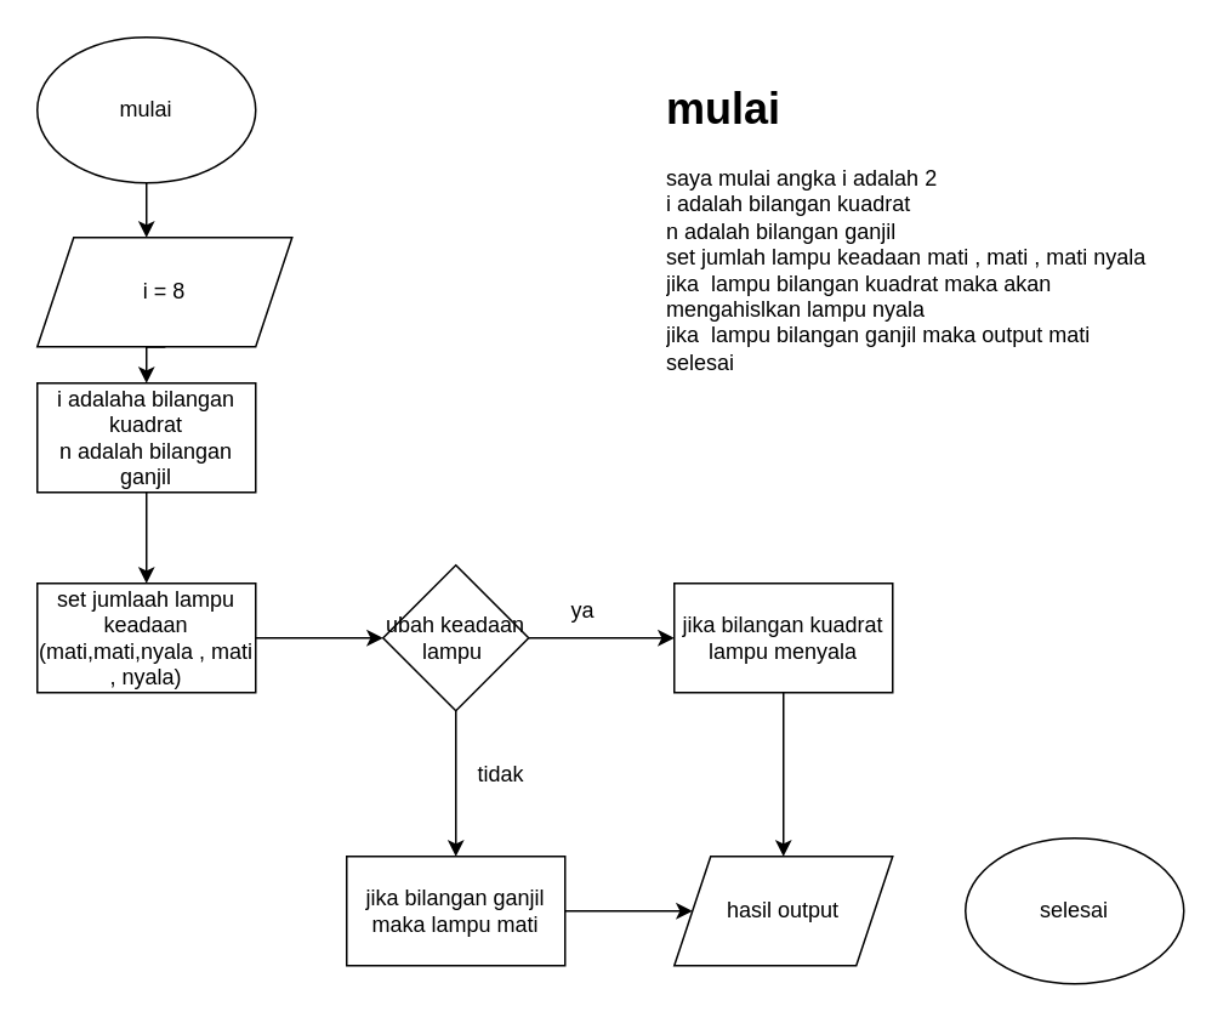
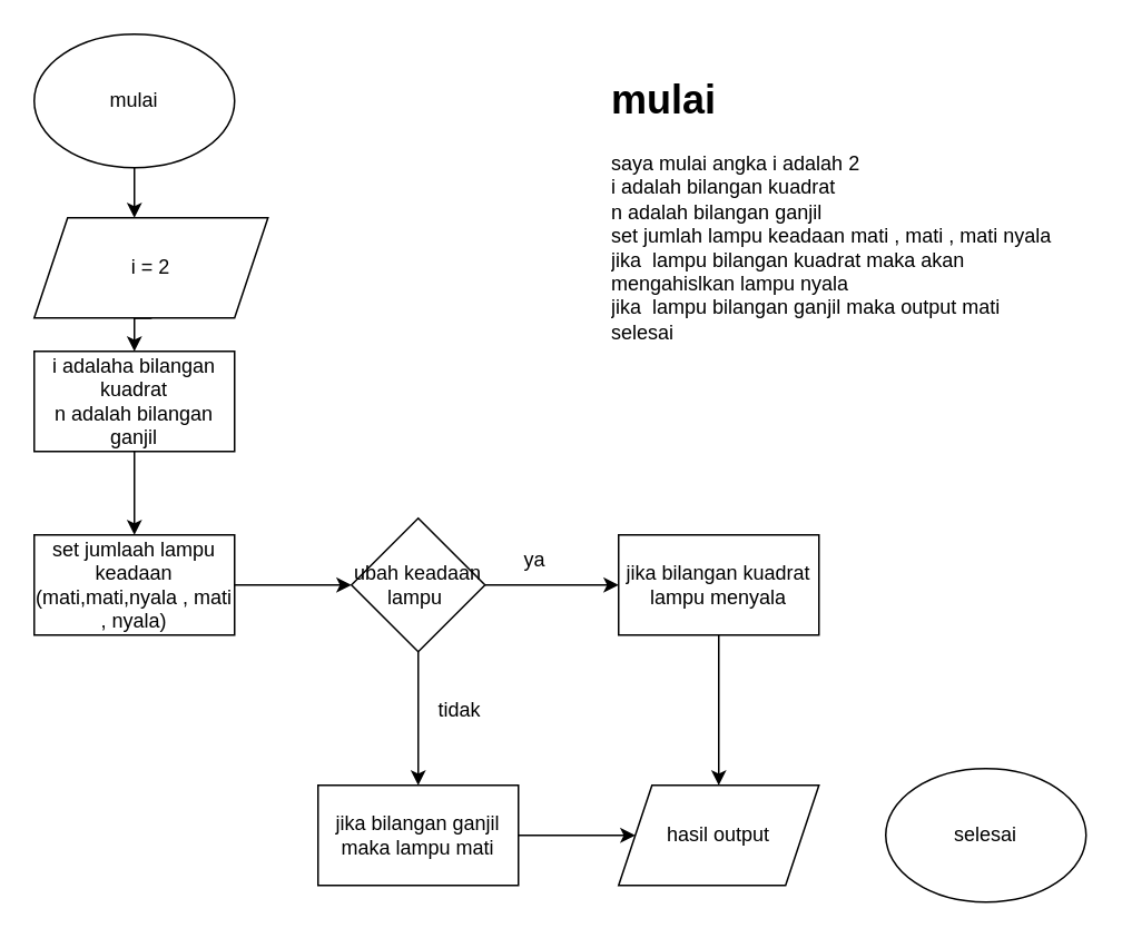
  <mxCell id="0" />
  <mxCell id="1" parent="0" />
  <mxCell id="2" style="edgeStyle=orthogonalEdgeStyle;rounded=0;orthogonalLoop=1;jettySize=auto;html=1;exitX=0.5;exitY=1;exitDx=0;exitDy=0;entryX=0.5;entryY=0;entryDx=0;entryDy=0;" edge="1" parent="1" source="3"><mxGeometry relative="1" as="geometry"><mxPoint x="80" y="130" as="targetPoint" /></mxGeometry></mxCell>
  <mxCell id="3" value="mulai" style="ellipse;whiteSpace=wrap;html=1;" vertex="1" parent="1"><mxGeometry x="20" y="20" width="120" height="80" as="geometry" /></mxCell>
  <mxCell id="4" style="edgeStyle=orthogonalEdgeStyle;rounded=0;orthogonalLoop=1;jettySize=auto;html=1;exitX=0.5;exitY=1;exitDx=0;exitDy=0;entryX=0.583;entryY=0.833;entryDx=0;entryDy=0;entryPerimeter=0;" edge="1" parent="1"><mxGeometry relative="1" as="geometry"><mxPoint x="80" y="190" as="sourcePoint" /><mxPoint x="89.96" y="179.98" as="targetPoint" /></mxGeometry></mxCell>
  <mxCell id="5" style="edgeStyle=orthogonalEdgeStyle;rounded=0;orthogonalLoop=1;jettySize=auto;html=1;entryX=0;entryY=0.5;entryDx=0;entryDy=0;" edge="1" parent="1" source="6" target="13"><mxGeometry relative="1" as="geometry" /></mxCell>
  <mxCell id="6" value="set jumlaah lampu keadaan (mati,mati,nyala , mati , nyala)" style="rounded=0;whiteSpace=wrap;html=1;" vertex="1" parent="1"><mxGeometry x="20" y="320" width="120" height="60" as="geometry" /></mxCell>
  <mxCell id="7" style="edgeStyle=orthogonalEdgeStyle;rounded=0;orthogonalLoop=1;jettySize=auto;html=1;exitX=0.5;exitY=1;exitDx=0;exitDy=0;entryX=0.5;entryY=0;entryDx=0;entryDy=0;" edge="1" parent="1" source="8" target="10"><mxGeometry relative="1" as="geometry" /></mxCell>
- <mxCell id="8" value="i = 8" style="shape=parallelogram;perimeter=parallelogramPerimeter;whiteSpace=wrap;html=1;fixedSize=1;" vertex="1" parent="1"><mxGeometry x="20" y="130" width="140" height="60" as="geometry" /></mxCell>
+ <mxCell id="8" value="i = 2" style="shape=parallelogram;perimeter=parallelogramPerimeter;whiteSpace=wrap;html=1;fixedSize=1;" vertex="1" parent="1"><mxGeometry x="20" y="130" width="140" height="60" as="geometry" /></mxCell>
  <mxCell id="9" style="edgeStyle=orthogonalEdgeStyle;rounded=0;orthogonalLoop=1;jettySize=auto;html=1;exitX=0.5;exitY=1;exitDx=0;exitDy=0;entryX=0.5;entryY=0;entryDx=0;entryDy=0;" edge="1" parent="1" source="10" target="6"><mxGeometry relative="1" as="geometry" /></mxCell>
  <mxCell id="10" value="i adalaha bilangan kuadrat&lt;br&gt;n adalah bilangan ganjil" style="rounded=0;whiteSpace=wrap;html=1;" vertex="1" parent="1"><mxGeometry x="20" y="210" width="120" height="60" as="geometry" /></mxCell>
  <mxCell id="11" style="edgeStyle=orthogonalEdgeStyle;rounded=0;orthogonalLoop=1;jettySize=auto;html=1;exitX=1;exitY=0.5;exitDx=0;exitDy=0;entryX=0;entryY=0.5;entryDx=0;entryDy=0;" edge="1" parent="1" source="13"><mxGeometry relative="1" as="geometry"><mxPoint x="370" y="350" as="targetPoint" /></mxGeometry></mxCell>
  <mxCell id="12" style="edgeStyle=orthogonalEdgeStyle;rounded=0;orthogonalLoop=1;jettySize=auto;html=1;exitX=0.5;exitY=1;exitDx=0;exitDy=0;entryX=0.5;entryY=0;entryDx=0;entryDy=0;" edge="1" parent="1" source="13"><mxGeometry relative="1" as="geometry"><mxPoint x="250" y="470" as="targetPoint" /></mxGeometry></mxCell>
  <mxCell id="13" value="ubah keadaan lampu&amp;nbsp;" style="rhombus;whiteSpace=wrap;html=1;" vertex="1" parent="1"><mxGeometry x="210" y="310" width="80" height="80" as="geometry" /></mxCell>
  <mxCell id="14" value="ya" style="text;html=1;strokeColor=none;fillColor=none;align=center;verticalAlign=middle;whiteSpace=wrap;rounded=0;" vertex="1" parent="1"><mxGeometry x="290" y="320" width="60" height="30" as="geometry" /></mxCell>
  <mxCell id="15" value="tidak" style="text;html=1;strokeColor=none;fillColor=none;align=center;verticalAlign=middle;whiteSpace=wrap;rounded=0;" vertex="1" parent="1"><mxGeometry x="245" y="410" width="60" height="30" as="geometry" /></mxCell>
  <mxCell id="16" style="edgeStyle=orthogonalEdgeStyle;rounded=0;orthogonalLoop=1;jettySize=auto;html=1;entryX=0.5;entryY=0;entryDx=0;entryDy=0;" edge="1" parent="1" source="17" target="20"><mxGeometry relative="1" as="geometry" /></mxCell>
  <mxCell id="17" value="jika bilangan kuadrat lampu menyala" style="rounded=0;whiteSpace=wrap;html=1;" vertex="1" parent="1"><mxGeometry x="370" y="320" width="120" height="60" as="geometry" /></mxCell>
  <mxCell id="18" style="edgeStyle=orthogonalEdgeStyle;rounded=0;orthogonalLoop=1;jettySize=auto;html=1;exitX=1;exitY=0.5;exitDx=0;exitDy=0;" edge="1" parent="1" source="19" target="20"><mxGeometry relative="1" as="geometry" /></mxCell>
  <mxCell id="19" value="jika bilangan ganjil maka lampu mati" style="rounded=0;whiteSpace=wrap;html=1;" vertex="1" parent="1"><mxGeometry x="190" y="470" width="120" height="60" as="geometry" /></mxCell>
  <mxCell id="20" value="hasil output" style="shape=parallelogram;perimeter=parallelogramPerimeter;whiteSpace=wrap;html=1;fixedSize=1;" vertex="1" parent="1"><mxGeometry x="370" y="470" width="120" height="60" as="geometry" /></mxCell>
  <mxCell id="21" value="selesai" style="ellipse;whiteSpace=wrap;html=1;" vertex="1" parent="1"><mxGeometry x="530" y="460" width="120" height="80" as="geometry" /></mxCell>
  <mxCell id="22" value="&lt;h1&gt;mulai&amp;nbsp;&lt;/h1&gt;&lt;div&gt;saya mulai angka i adalah 2&lt;/div&gt;&lt;div&gt;i adalah bilangan kuadrat&lt;/div&gt;&lt;div&gt;n adalah bilangan ganjil&lt;/div&gt;&lt;div&gt;set jumlah lampu keadaan mati , mati , mati nyala&amp;nbsp;&lt;/div&gt;&lt;div&gt;jika&amp;nbsp; lampu bilangan kuadrat maka akan mengahislkan lampu nyala&amp;nbsp;&lt;/div&gt;&lt;div&gt;jika&amp;nbsp; lampu bilangan ganjil maka output mati&amp;nbsp;&lt;/div&gt;&lt;div&gt;selesai&amp;nbsp;&lt;/div&gt;" style="text;html=1;strokeColor=none;fillColor=none;spacing=5;spacingTop=-20;whiteSpace=wrap;overflow=hidden;rounded=0;" vertex="1" parent="1"><mxGeometry x="361" y="40" width="289" height="220" as="geometry" /></mxCell>
